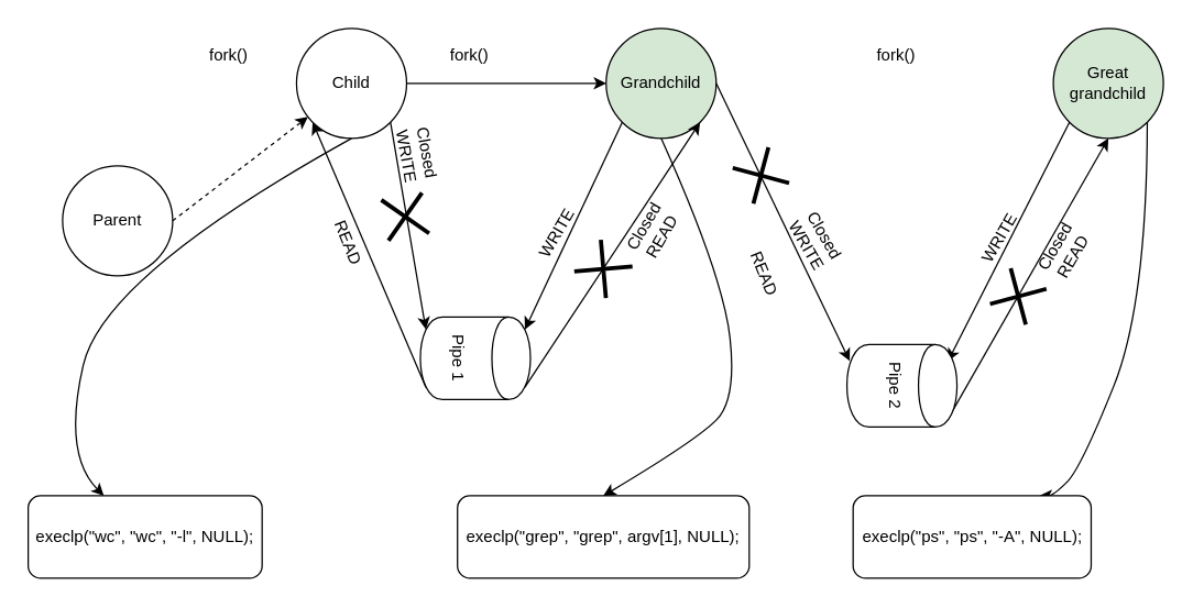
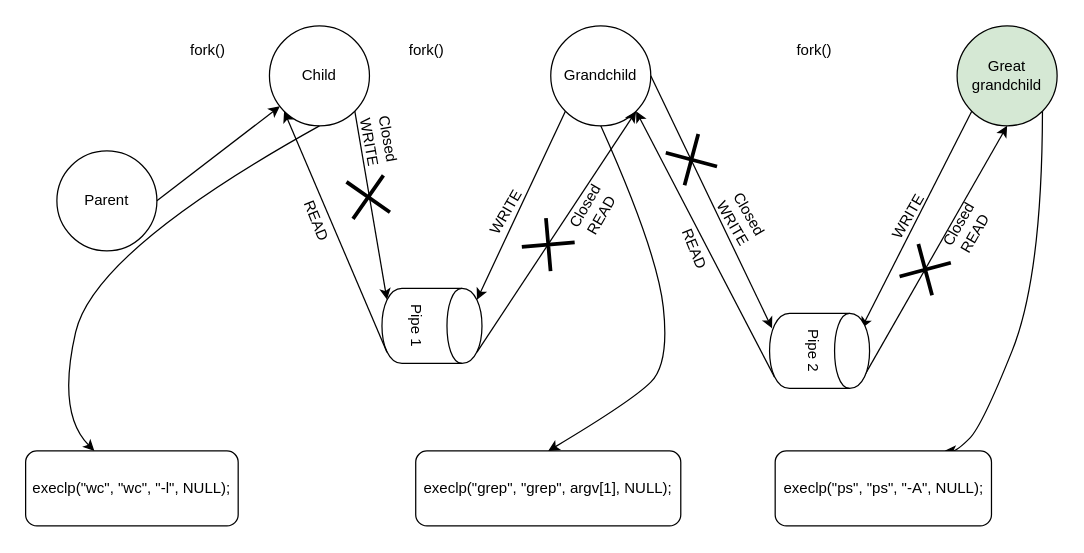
  <mxCell id="0" />
  <mxCell id="1" parent="0" />
  <mxCell id="2" value="Parent" style="ellipse;whiteSpace=wrap;html=1;aspect=fixed;" vertex="1" parent="1"><mxGeometry x="45" y="120" width="80" height="80" as="geometry" /></mxCell>
- <mxCell id="3" value="" style="endArrow=classic;html=1;exitX=1;exitY=0.5;exitDx=0;exitDy=0;dashed=1;" edge="1" parent="1" source="2" target="4"><mxGeometry width="50" height="50" relative="1" as="geometry"><mxPoint x="165" y="170" as="sourcePoint" /><mxPoint x="335" y="60" as="targetPoint" /></mxGeometry></mxCell>
+ <mxCell id="3" value="" style="endArrow=classic;html=1;exitX=1;exitY=0.5;exitDx=0;exitDy=0;" edge="1" parent="1" source="2" target="4"><mxGeometry width="50" height="50" relative="1" as="geometry"><mxPoint x="165" y="170" as="sourcePoint" /><mxPoint x="335" y="60" as="targetPoint" /></mxGeometry></mxCell>
  <mxCell id="4" value="Child" style="ellipse;whiteSpace=wrap;html=1;aspect=fixed;" vertex="1" parent="1"><mxGeometry x="215" y="20" width="80" height="80" as="geometry" /></mxCell>
- <mxCell id="5" value="" style="endArrow=classic;html=1;exitX=1;exitY=0.5;exitDx=0;exitDy=0;" edge="1" parent="1" source="4" target="6"><mxGeometry width="50" height="50" relative="1" as="geometry"><mxPoint x="45" y="170" as="sourcePoint" /><mxPoint x="375" y="60" as="targetPoint" /></mxGeometry></mxCell>
- <mxCell id="6" value="Grandchild" style="ellipse;whiteSpace=wrap;html=1;aspect=fixed;fillColor=#d5e8d4;" vertex="1" parent="1"><mxGeometry x="440" y="20" width="80" height="80" as="geometry" /></mxCell>
+ <mxCell id="6" value="Grandchild" style="ellipse;whiteSpace=wrap;html=1;aspect=fixed;" vertex="1" parent="1"><mxGeometry x="440" y="20" width="80" height="80" as="geometry" /></mxCell>
  <mxCell id="7" value="Great grandchild" style="ellipse;whiteSpace=wrap;html=1;aspect=fixed;fillColor=#d5e8d4;" vertex="1" parent="1"><mxGeometry x="765" y="20" width="80" height="80" as="geometry" /></mxCell>
  <mxCell id="8" value="fork()" style="text;html=1;resizable=0;points=[];autosize=1;align=left;verticalAlign=top;spacingTop=-4;" vertex="1" parent="1"><mxGeometry x="150" y="30" width="40" height="20" as="geometry" /></mxCell>
  <mxCell id="9" value="fork()" style="text;html=1;resizable=0;points=[];autosize=1;align=left;verticalAlign=top;spacingTop=-4;" vertex="1" parent="1"><mxGeometry x="325" y="30" width="40" height="20" as="geometry" /></mxCell>
  <mxCell id="10" value="fork()" style="text;html=1;resizable=0;points=[];autosize=1;align=left;verticalAlign=top;spacingTop=-4;" vertex="1" parent="1"><mxGeometry x="635" y="30" width="40" height="20" as="geometry" /></mxCell>
  <mxCell id="11" value="Pipe 1" style="shape=cylinder;whiteSpace=wrap;html=1;boundedLbl=1;backgroundOutline=1;rotation=90;" vertex="1" parent="1"><mxGeometry x="315" y="220" width="60" height="80" as="geometry" /></mxCell>
  <mxCell id="12" value="" style="endArrow=classic;html=1;exitX=1;exitY=1;exitDx=0;exitDy=0;entryX=0.15;entryY=0.95;entryDx=0;entryDy=0;entryPerimeter=0;" edge="1" parent="1" source="4" target="11"><mxGeometry width="50" height="50" relative="1" as="geometry"><mxPoint x="45" y="260" as="sourcePoint" /><mxPoint x="95" y="210" as="targetPoint" /></mxGeometry></mxCell>
  <mxCell id="13" value="" style="endArrow=classic;html=1;entryX=0;entryY=1;entryDx=0;entryDy=0;exitX=0.85;exitY=0.95;exitDx=0;exitDy=0;exitPerimeter=0;" edge="1" parent="1" source="11" target="4"><mxGeometry width="50" height="50" relative="1" as="geometry"><mxPoint x="245" y="280" as="sourcePoint" /><mxPoint x="95" y="310" as="targetPoint" /></mxGeometry></mxCell>
  <mxCell id="14" value="READ" style="text;html=1;resizable=0;points=[];autosize=1;align=left;verticalAlign=top;spacingTop=-4;rotation=68;" vertex="1" parent="1"><mxGeometry x="230" y="172" width="50" height="20" as="geometry" /></mxCell>
  <mxCell id="15" value="" style="shape=umlDestroy;whiteSpace=wrap;html=1;strokeWidth=3;rotation=-10;" vertex="1" parent="1"><mxGeometry x="279" y="142" width="30" height="30" as="geometry" /></mxCell>
  <mxCell id="16" value="Closed WRITE" style="text;html=1;strokeColor=none;fillColor=none;align=center;verticalAlign=middle;whiteSpace=wrap;rounded=0;rotation=80;" vertex="1" parent="1"><mxGeometry x="283" y="102" width="40" height="20" as="geometry" /></mxCell>
  <mxCell id="17" value="" style="endArrow=classic;html=1;exitX=0.85;exitY=0.05;exitDx=0;exitDy=0;exitPerimeter=0;entryX=1;entryY=1;entryDx=0;entryDy=0;" edge="1" parent="1" source="11" target="6"><mxGeometry width="50" height="50" relative="1" as="geometry"><mxPoint x="496" y="99.5" as="sourcePoint" /><mxPoint x="425" y="210" as="targetPoint" /></mxGeometry></mxCell>
  <mxCell id="18" value="" style="shape=umlDestroy;whiteSpace=wrap;html=1;strokeWidth=3;rotation=40;" vertex="1" parent="1"><mxGeometry x="423" y="180" width="30" height="30" as="geometry" /></mxCell>
  <mxCell id="19" value="Closed READ" style="text;html=1;strokeColor=none;fillColor=none;align=center;verticalAlign=middle;whiteSpace=wrap;rounded=0;rotation=-60;" vertex="1" parent="1"><mxGeometry x="454" y="158" width="40" height="20" as="geometry" /></mxCell>
  <mxCell id="20" value="" style="endArrow=classic;html=1;exitX=0;exitY=1;exitDx=0;exitDy=0;entryX=0.15;entryY=0.05;entryDx=0;entryDy=0;entryPerimeter=0;" edge="1" parent="1" source="6" target="11"><mxGeometry width="50" height="50" relative="1" as="geometry"><mxPoint x="45" y="360" as="sourcePoint" /><mxPoint x="95" y="310" as="targetPoint" /></mxGeometry></mxCell>
  <mxCell id="21" value="WRITE" style="text;html=1;resizable=0;points=[];autosize=1;align=left;verticalAlign=top;spacingTop=-4;rotation=-60;" vertex="1" parent="1"><mxGeometry x="382" y="156" width="50" height="20" as="geometry" /></mxCell>
  <mxCell id="22" value="" style="endArrow=classic;html=1;exitX=1;exitY=0.5;exitDx=0;exitDy=0;" edge="1" parent="1" source="6"><mxGeometry width="50" height="50" relative="1" as="geometry"><mxPoint x="585" y="110" as="sourcePoint" /><mxPoint x="617" y="262" as="targetPoint" /></mxGeometry></mxCell>
+ <mxCell id="23" value="" style="endArrow=classic;html=1;entryX=1;entryY=1;entryDx=0;entryDy=0;exitX=0.85;exitY=0.95;exitDx=0;exitDy=0;exitPerimeter=0;" edge="1" parent="1" source="31" target="6"><mxGeometry width="50" height="50" relative="1" as="geometry"><mxPoint x="616.5" y="304" as="sourcePoint" /><mxPoint x="534.5" y="111" as="targetPoint" /></mxGeometry></mxCell>
  <mxCell id="24" value="READ" style="text;html=1;resizable=0;points=[];autosize=1;align=left;verticalAlign=top;spacingTop=-4;rotation=68;" vertex="1" parent="1"><mxGeometry x="532.5" y="195" width="50" height="20" as="geometry" /></mxCell>
  <mxCell id="25" value="" style="shape=umlDestroy;whiteSpace=wrap;html=1;strokeWidth=3;rotation=-30;" vertex="1" parent="1"><mxGeometry x="537.5" y="112" width="30" height="30" as="geometry" /></mxCell>
  <mxCell id="26" value="" style="endArrow=classic;html=1;exitX=0.85;exitY=0.05;exitDx=0;exitDy=0;exitPerimeter=0;entryX=0.5;entryY=1;entryDx=0;entryDy=0;" edge="1" parent="1" target="7"><mxGeometry width="50" height="50" relative="1" as="geometry"><mxPoint x="688.5" y="304" as="sourcePoint" /><mxPoint x="815.5" y="111" as="targetPoint" /></mxGeometry></mxCell>
  <mxCell id="27" value="" style="shape=umlDestroy;whiteSpace=wrap;html=1;strokeWidth=3;rotation=30;" vertex="1" parent="1"><mxGeometry x="724.5" y="200" width="30" height="30" as="geometry" /></mxCell>
  <mxCell id="28" value="Closed READ" style="text;html=1;strokeColor=none;fillColor=none;align=center;verticalAlign=middle;whiteSpace=wrap;rounded=0;rotation=-60;" vertex="1" parent="1"><mxGeometry x="752.5" y="173" width="40" height="20" as="geometry" /></mxCell>
  <mxCell id="29" value="" style="endArrow=classic;html=1;exitX=0;exitY=1;exitDx=0;exitDy=0;entryX=0.15;entryY=0.05;entryDx=0;entryDy=0;entryPerimeter=0;" edge="1" parent="1" source="7"><mxGeometry width="50" height="50" relative="1" as="geometry"><mxPoint x="759.5" y="111" as="sourcePoint" /><mxPoint x="688.5" y="262" as="targetPoint" /></mxGeometry></mxCell>
  <mxCell id="30" value="WRITE" style="text;html=1;resizable=0;points=[];autosize=1;align=left;verticalAlign=top;spacingTop=-4;rotation=-60;" vertex="1" parent="1"><mxGeometry x="703.5" y="160" width="50" height="20" as="geometry" /></mxCell>
  <mxCell id="31" value="Pipe 2&lt;br&gt;&lt;br&gt;" style="shape=cylinder;whiteSpace=wrap;html=1;boundedLbl=1;backgroundOutline=1;rotation=90;" vertex="1" parent="1"><mxGeometry x="625" y="240" width="60" height="80" as="geometry" /></mxCell>
  <mxCell id="32" value="Closed WRITE" style="text;html=1;strokeColor=none;fillColor=none;align=center;verticalAlign=middle;whiteSpace=wrap;rounded=0;rotation=60;" vertex="1" parent="1"><mxGeometry x="572.5" y="164" width="40" height="20" as="geometry" /></mxCell>
  <mxCell id="33" value="" style="curved=1;endArrow=classic;html=1;exitX=0.5;exitY=1;exitDx=0;exitDy=0;" edge="1" parent="1" source="4" target="34"><mxGeometry width="50" height="50" relative="1" as="geometry"><mxPoint x="45" y="380" as="sourcePoint" /><mxPoint x="85" y="340" as="targetPoint" /><Array as="points"><mxPoint x="75" y="200" /><mxPoint x="45" y="330" /></Array></mxGeometry></mxCell>
  <mxCell id="34" value="&lt;span&gt;execlp&lt;/span&gt;&lt;span&gt;(&lt;/span&gt;&lt;span&gt;&lt;span&gt;&quot;&lt;/span&gt;wc&lt;span&gt;&quot;&lt;/span&gt;&lt;/span&gt;&lt;span&gt;, &lt;/span&gt;&lt;span&gt;&lt;span&gt;&quot;&lt;/span&gt;wc&lt;span&gt;&quot;&lt;/span&gt;&lt;/span&gt;&lt;span&gt;, &lt;/span&gt;&lt;span&gt;&lt;span&gt;&quot;&lt;/span&gt;-l&lt;span&gt;&quot;&lt;/span&gt;&lt;/span&gt;&lt;span&gt;, &lt;/span&gt;&lt;span&gt;NULL&lt;/span&gt;&lt;span&gt;);&lt;/span&gt;" style="rounded=1;whiteSpace=wrap;html=1;" vertex="1" parent="1"><mxGeometry x="20" y="360" width="170" height="60" as="geometry" /></mxCell>
  <mxCell id="35" value="&lt;span&gt;execlp&lt;/span&gt;&lt;span&gt;(&lt;/span&gt;&lt;span&gt;&lt;span&gt;&quot;&lt;/span&gt;grep&lt;span&gt;&quot;&lt;/span&gt;&lt;/span&gt;&lt;span&gt;, &lt;/span&gt;&lt;span&gt;&lt;span&gt;&quot;&lt;/span&gt;grep&lt;span&gt;&quot;&lt;/span&gt;&lt;/span&gt;&lt;span&gt;, argv[&lt;/span&gt;&lt;span&gt;1&lt;/span&gt;&lt;span&gt;], &lt;/span&gt;&lt;span&gt;NULL&lt;/span&gt;&lt;span&gt;);&lt;/span&gt;" style="rounded=1;whiteSpace=wrap;html=1;" vertex="1" parent="1"><mxGeometry x="332" y="360" width="212" height="60" as="geometry" /></mxCell>
  <mxCell id="36" value="" style="curved=1;endArrow=classic;html=1;exitX=0.5;exitY=1;exitDx=0;exitDy=0;entryX=0.5;entryY=0;entryDx=0;entryDy=0;" edge="1" parent="1" source="6" target="35"><mxGeometry width="50" height="50" relative="1" as="geometry"><mxPoint x="465" y="320" as="sourcePoint" /><mxPoint x="515" y="270" as="targetPoint" /><Array as="points"><mxPoint x="525" y="200" /><mxPoint x="535" y="290" /><mxPoint x="505" y="320" /></Array></mxGeometry></mxCell>
  <mxCell id="37" value="" style="curved=1;endArrow=classic;html=1;exitX=1;exitY=1;exitDx=0;exitDy=0;" edge="1" parent="1" source="7" target="38"><mxGeometry width="50" height="50" relative="1" as="geometry"><mxPoint x="785" y="340" as="sourcePoint" /><mxPoint x="745" y="310" as="targetPoint" /><Array as="points"><mxPoint x="833" y="220" /><mxPoint x="785" y="340" /><mxPoint x="765" y="360" /><mxPoint x="755" y="360" /></Array></mxGeometry></mxCell>
  <mxCell id="38" value="&lt;span&gt;execlp&lt;/span&gt;&lt;span&gt;(&lt;/span&gt;&lt;span&gt;&lt;span&gt;&quot;&lt;/span&gt;ps&lt;span&gt;&quot;&lt;/span&gt;&lt;/span&gt;&lt;span&gt;, &lt;/span&gt;&lt;span&gt;&lt;span&gt;&quot;&lt;/span&gt;ps&lt;span&gt;&quot;&lt;/span&gt;&lt;/span&gt;&lt;span&gt;, &lt;/span&gt;&lt;span&gt;&lt;span&gt;&quot;&lt;/span&gt;-A&lt;span&gt;&quot;&lt;/span&gt;&lt;/span&gt;&lt;span&gt;, &lt;/span&gt;&lt;span&gt;NULL&lt;/span&gt;&lt;span&gt;);&lt;/span&gt;" style="rounded=1;whiteSpace=wrap;html=1;" vertex="1" parent="1"><mxGeometry x="619.5" y="360" width="173" height="60" as="geometry" /></mxCell>
